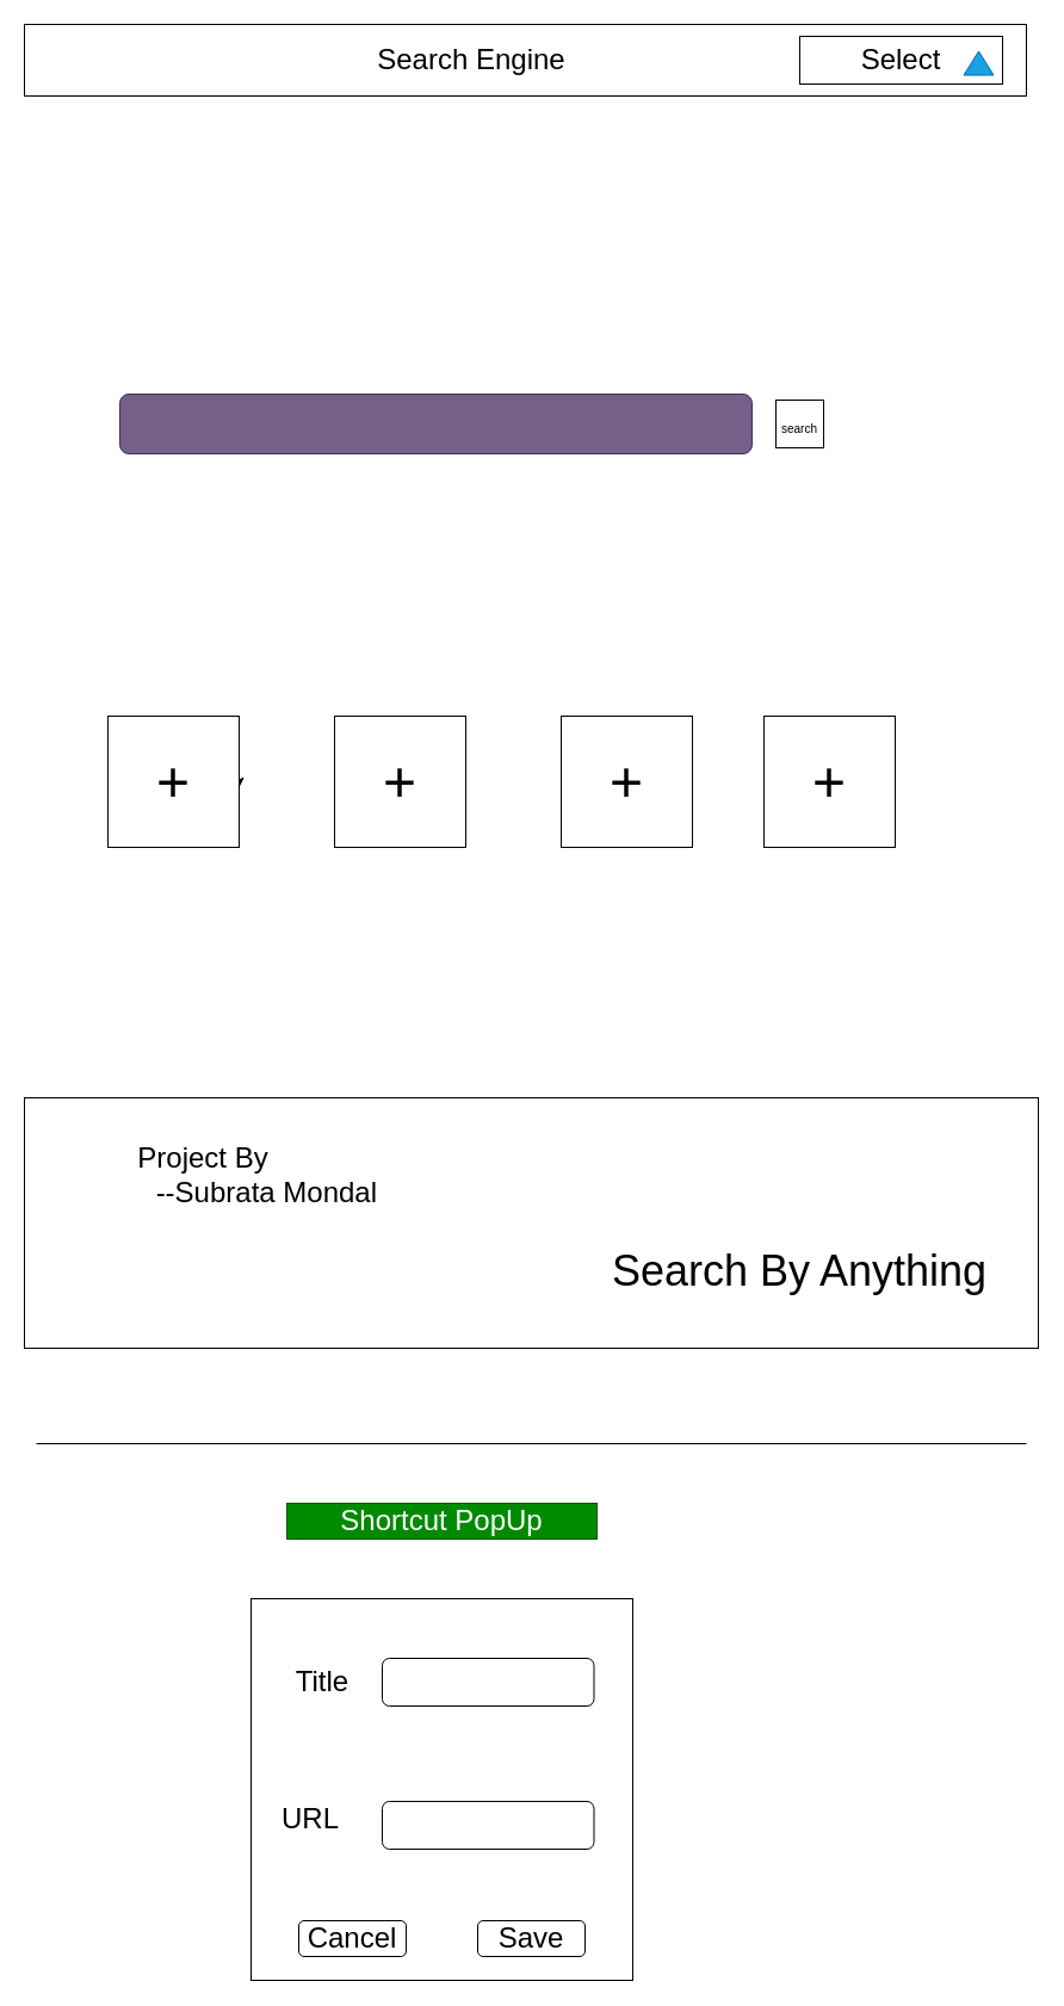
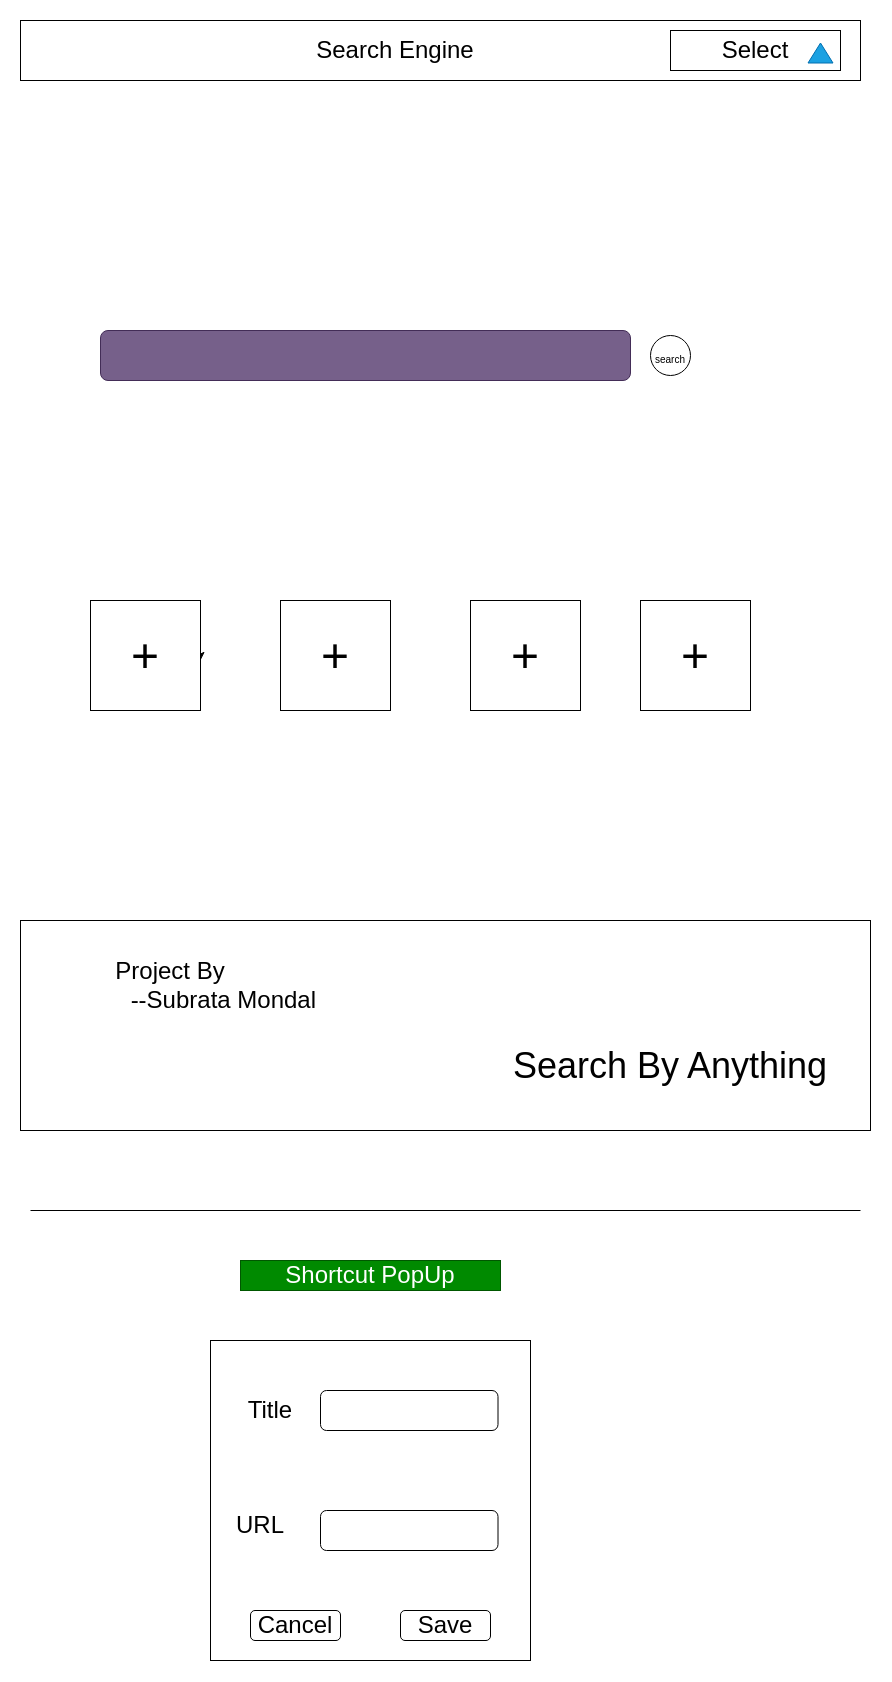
  <mxCell id="0" />
  <mxCell id="1" parent="0" />
  <mxCell id="2" value="" style="rounded=0;whiteSpace=wrap;html=1;" parent="1" vertex="1"><mxGeometry width="840" height="60" as="geometry" x="20" y="20" /></mxCell>
  <mxCell id="3" value="Search Engine" style="text;html=1;strokeColor=none;fillColor=none;align=center;verticalAlign=middle;whiteSpace=wrap;rounded=0;fontSize=24;" parent="1" vertex="1"><mxGeometry x="290" y="35" width="210" height="30" as="geometry" /></mxCell>
  <mxCell id="4" value="Select" style="rounded=0;whiteSpace=wrap;html=1;fontSize=24;" parent="1" vertex="1"><mxGeometry x="670" y="30" width="170" height="40" as="geometry" /></mxCell>
  <mxCell id="5" value="" style="triangle;whiteSpace=wrap;html=1;fontSize=24;rotation=-90;fillColor=#1ba1e2;fontColor=#ffffff;strokeColor=#006EAF;" parent="1" vertex="1"><mxGeometry x="810" y="40" width="20" height="25" as="geometry" /></mxCell>
  <mxCell id="6" value="" style="rounded=1;whiteSpace=wrap;html=1;fontSize=24;fillColor=#76608a;fontColor=#ffffff;strokeColor=#432D57;" parent="1" vertex="1"><mxGeometry x="100" y="330" width="530" height="50" as="geometry" /></mxCell>
- <mxCell id="7" value="&lt;font style=&quot;font-size: 10px;&quot;&gt;search&lt;/font&gt;" style="whiteSpace=wrap;html=1;aspect=fixed;fontSize=24;rounded=0;" parent="1" vertex="1"><mxGeometry x="650" y="335" width="40" height="40" as="geometry" /></mxCell>
+ <mxCell id="7" value="&lt;font style=&quot;font-size: 10px;&quot;&gt;search&lt;/font&gt;" style="ellipse;whiteSpace=wrap;html=1;aspect=fixed;fontSize=24;" parent="1" vertex="1"><mxGeometry x="650" y="335" width="40" height="40" as="geometry" /></mxCell>
  <mxCell id="8" style="edgeStyle=none;html=1;fontSize=48;exitX=1;exitY=0.5;exitDx=0;exitDy=0;entryX=1;entryY=0.545;entryDx=0;entryDy=0;entryPerimeter=0;" parent="1" source="9" target="9" edge="1"><mxGeometry relative="1" as="geometry"><mxPoint x="280" y="654.667" as="targetPoint" /><mxPoint x="250" y="655" as="sourcePoint" /></mxGeometry></mxCell>
  <mxCell id="9" value="&lt;font style=&quot;font-size: 48px;&quot;&gt;+&lt;/font&gt;" style="whiteSpace=wrap;html=1;aspect=fixed;fontSize=10;" parent="1" vertex="1"><mxGeometry x="90" y="600" width="110" height="110" as="geometry" /></mxCell>
  <mxCell id="10" value="" style="rounded=0;whiteSpace=wrap;html=1;fontSize=10;" parent="1" vertex="1"><mxGeometry y="920" width="850" height="210" as="geometry" x="20" /></mxCell>
  <mxCell id="11" value="&lt;font style=&quot;font-size: 24px;&quot;&gt;Project By&lt;br&gt;&lt;span style=&quot;white-space: pre;&quot;&gt;&#09;&lt;span style=&quot;white-space: pre;&quot;&gt;&#09;&lt;/span&gt;&lt;/span&gt;--Subrata Mondal&lt;br&gt;&lt;/font&gt;" style="text;html=1;strokeColor=none;fillColor=none;align=center;verticalAlign=middle;whiteSpace=wrap;rounded=0;fontSize=10;" parent="1" vertex="1"><mxGeometry y="950" width="300" height="70" as="geometry" x="20" /></mxCell>
  <mxCell id="12" value="Search By Anything" style="text;html=1;strokeColor=none;fillColor=none;align=center;verticalAlign=middle;whiteSpace=wrap;rounded=0;fontSize=36;" parent="1" vertex="1"><mxGeometry x="485" y="1020" width="370" height="90" as="geometry" /></mxCell>
  <mxCell id="13" value="&lt;font style=&quot;font-size: 48px;&quot;&gt;+&lt;/font&gt;" style="whiteSpace=wrap;html=1;aspect=fixed;fontSize=10;" parent="1" vertex="1"><mxGeometry x="280" y="600" width="110" height="110" as="geometry" /></mxCell>
  <mxCell id="14" value="&lt;font style=&quot;font-size: 48px;&quot;&gt;+&lt;/font&gt;" style="whiteSpace=wrap;html=1;aspect=fixed;fontSize=10;" parent="1" vertex="1"><mxGeometry x="470" y="600" width="110" height="110" as="geometry" /></mxCell>
  <mxCell id="15" value="&lt;font style=&quot;font-size: 48px;&quot;&gt;+&lt;/font&gt;" style="whiteSpace=wrap;html=1;aspect=fixed;fontSize=10;" parent="1" vertex="1"><mxGeometry x="640" y="600" width="110" height="110" as="geometry" /></mxCell>
  <mxCell id="16" value="" style="endArrow=none;html=1;" edge="1" parent="1"><mxGeometry width="50" height="50" relative="1" as="geometry"><mxPoint x="30" y="1210" as="sourcePoint" /><mxPoint x="860" y="1210" as="targetPoint" /></mxGeometry></mxCell>
  <mxCell id="17" value="" style="whiteSpace=wrap;html=1;aspect=fixed;" vertex="1" parent="1"><mxGeometry x="210" y="1340" width="320" height="320" as="geometry" /></mxCell>
  <mxCell id="18" value="Title" style="text;html=1;strokeColor=none;fillColor=none;align=center;verticalAlign=middle;whiteSpace=wrap;rounded=0;fontSize=24;" vertex="1" parent="1"><mxGeometry x="230" y="1395" width="80" height="30" as="geometry" /></mxCell>
  <mxCell id="19" value="" style="rounded=1;whiteSpace=wrap;html=1;fontSize=24;" vertex="1" parent="1"><mxGeometry x="320" y="1390" width="177.5" height="40" as="geometry" /></mxCell>
  <mxCell id="20" value="URL" style="text;html=1;strokeColor=none;fillColor=none;align=center;verticalAlign=middle;whiteSpace=wrap;rounded=0;fontSize=24;" vertex="1" parent="1"><mxGeometry x="230" y="1510" width="60" height="30" as="geometry" /></mxCell>
  <mxCell id="21" value="" style="rounded=1;whiteSpace=wrap;html=1;fontSize=24;" vertex="1" parent="1"><mxGeometry x="320" y="1510" width="177.5" height="40" as="geometry" /></mxCell>
  <mxCell id="22" value="Cancel" style="rounded=1;whiteSpace=wrap;html=1;fontSize=24;" vertex="1" parent="1"><mxGeometry x="250" y="1610" width="90" height="30" as="geometry" /></mxCell>
  <mxCell id="23" value="Save" style="rounded=1;whiteSpace=wrap;html=1;fontSize=24;" vertex="1" parent="1"><mxGeometry x="400" y="1610" width="90" height="30" as="geometry" /></mxCell>
  <mxCell id="24" value="Shortcut PopUp" style="text;html=1;strokeColor=#005700;fillColor=#008a00;align=center;verticalAlign=middle;whiteSpace=wrap;rounded=0;fontSize=24;fontColor=#ffffff;" vertex="1" parent="1"><mxGeometry x="240" y="1260" width="260" height="30" as="geometry" /></mxCell>
